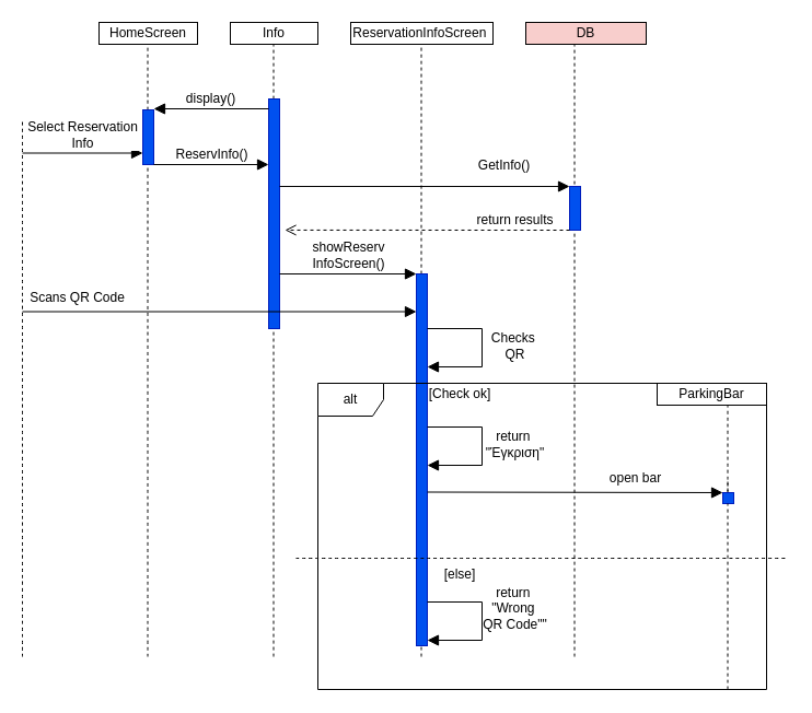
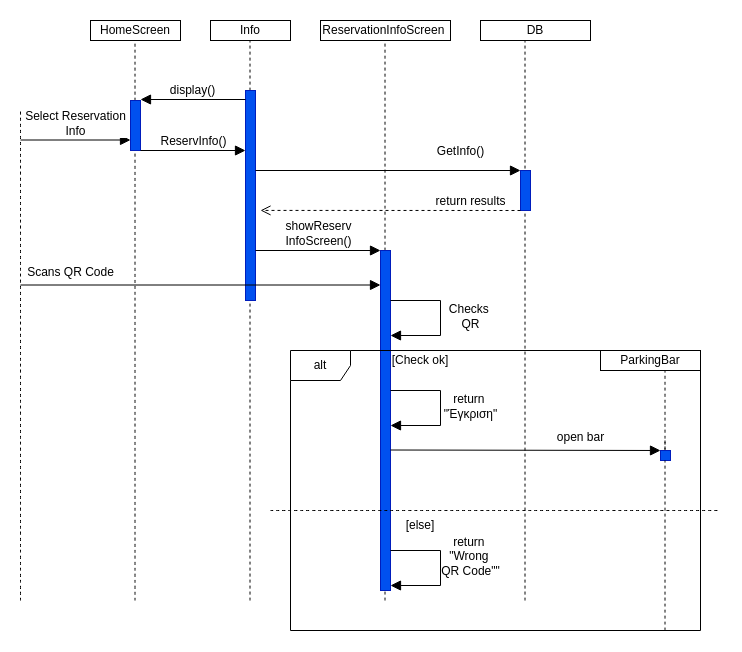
  <mxCell id="0" />
  <mxCell id="1" parent="0" />
- <mxCell id="2" value="DB" style="rounded=0;whiteSpace=wrap;html=1;fillColor=#f8cecc;" parent="1" vertex="1"><mxGeometry x="480" y="20" width="110" height="20" as="geometry" /></mxCell>
+ <mxCell id="2" value="DB" style="rounded=0;whiteSpace=wrap;html=1;" parent="1" vertex="1"><mxGeometry x="480" y="20" width="110" height="20" as="geometry" /></mxCell>
  <mxCell id="3" value="ReservationInfoScreen&amp;nbsp;" style="rounded=0;whiteSpace=wrap;html=1;" parent="1" vertex="1"><mxGeometry x="320" y="20" width="130" height="20" as="geometry" /></mxCell>
  <mxCell id="4" value="Info" style="rounded=0;whiteSpace=wrap;html=1;" parent="1" vertex="1"><mxGeometry x="210" y="20" width="80" height="20" as="geometry" /></mxCell>
  <mxCell id="5" value="HomeScreen" style="rounded=0;whiteSpace=wrap;html=1;" parent="1" vertex="1"><mxGeometry x="90" y="20" width="90" height="20" as="geometry" /></mxCell>
  <mxCell id="6" value="" style="endArrow=none;dashed=1;html=1;rounded=0;fontSize=12;startSize=8;endSize=8;curved=1;" parent="1" edge="1"><mxGeometry width="50" height="50" relative="1" as="geometry"><mxPoint x="524.5" y="600" as="sourcePoint" /><mxPoint x="524.5" y="40" as="targetPoint" /></mxGeometry></mxCell>
  <mxCell id="7" value="" style="endArrow=none;dashed=1;html=1;rounded=0;fontSize=12;startSize=8;endSize=8;curved=1;" parent="1" source="16" edge="1"><mxGeometry width="50" height="50" relative="1" as="geometry"><mxPoint x="384.5" y="600" as="sourcePoint" /><mxPoint x="384.5" y="40" as="targetPoint" /></mxGeometry></mxCell>
  <mxCell id="8" value="" style="endArrow=none;dashed=1;html=1;rounded=0;fontSize=12;startSize=8;endSize=8;curved=1;" parent="1" edge="1"><mxGeometry width="50" height="50" relative="1" as="geometry"><mxPoint x="249.5" y="600" as="sourcePoint" /><mxPoint x="249.5" y="40" as="targetPoint" /></mxGeometry></mxCell>
  <mxCell id="9" value="" style="endArrow=none;dashed=1;html=1;rounded=0;fontSize=12;startSize=8;endSize=8;curved=1;" parent="1" source="12" edge="1"><mxGeometry width="50" height="50" relative="1" as="geometry"><mxPoint x="134.5" y="600" as="sourcePoint" /><mxPoint x="134.5" y="40" as="targetPoint" /></mxGeometry></mxCell>
  <mxCell id="10" value="" style="endArrow=none;dashed=1;html=1;rounded=0;fontSize=12;startSize=8;endSize=8;curved=1;" parent="1" edge="1"><mxGeometry width="50" height="50" relative="1" as="geometry"><mxPoint x="20" y="600" as="sourcePoint" /><mxPoint x="20" y="110" as="targetPoint" /></mxGeometry></mxCell>
  <mxCell id="11" value="" style="endArrow=none;dashed=1;html=1;rounded=0;fontSize=12;startSize=8;endSize=8;curved=1;" parent="1" target="12" edge="1"><mxGeometry width="50" height="50" relative="1" as="geometry"><mxPoint x="134.5" y="600" as="sourcePoint" /><mxPoint x="134.5" y="40" as="targetPoint" /></mxGeometry></mxCell>
  <mxCell id="12" value="" style="html=1;points=[[0,0,0,0,5],[0,1,0,0,-5],[1,0,0,0,5],[1,1,0,0,-5]];perimeter=orthogonalPerimeter;outlineConnect=0;targetShapes=umlLifeline;portConstraint=eastwest;newEdgeStyle={&quot;curved&quot;:0,&quot;rounded&quot;:0};fillColor=#0050ef;fontColor=#ffffff;strokeColor=#001DBC;" parent="1" vertex="1"><mxGeometry x="130" y="100" width="10" height="50" as="geometry" /></mxCell>
  <mxCell id="13" value="" style="html=1;points=[[0,0,0,0,5],[0,1,0,0,-5],[1,0,0,0,5],[1,1,0,0,-5]];perimeter=orthogonalPerimeter;outlineConnect=0;targetShapes=umlLifeline;portConstraint=eastwest;newEdgeStyle={&quot;curved&quot;:0,&quot;rounded&quot;:0};fillColor=#0050ef;fontColor=#ffffff;strokeColor=#001DBC;" parent="1" vertex="1"><mxGeometry x="520" y="170" width="10" height="40" as="geometry" /></mxCell>
  <mxCell id="14" value="" style="html=1;points=[[0,0,0,0,5],[0,1,0,0,-5],[1,0,0,0,5],[1,1,0,0,-5]];perimeter=orthogonalPerimeter;outlineConnect=0;targetShapes=umlLifeline;portConstraint=eastwest;newEdgeStyle={&quot;curved&quot;:0,&quot;rounded&quot;:0};fillColor=#0050ef;fontColor=#ffffff;strokeColor=#001DBC;" parent="1" vertex="1"><mxGeometry x="245" y="90" width="10" height="210" as="geometry" /></mxCell>
  <mxCell id="15" value="" style="endArrow=none;dashed=1;html=1;rounded=0;fontSize=12;startSize=8;endSize=8;curved=1;" parent="1" target="16" edge="1"><mxGeometry width="50" height="50" relative="1" as="geometry"><mxPoint x="384.5" y="600" as="sourcePoint" /><mxPoint x="384.5" y="40" as="targetPoint" /></mxGeometry></mxCell>
  <mxCell id="16" value="" style="html=1;points=[[0,0,0,0,5],[0,1,0,0,-5],[1,0,0,0,5],[1,1,0,0,-5]];perimeter=orthogonalPerimeter;outlineConnect=0;targetShapes=umlLifeline;portConstraint=eastwest;newEdgeStyle={&quot;curved&quot;:0,&quot;rounded&quot;:0};fillColor=#0050ef;fontColor=#ffffff;strokeColor=#001DBC;" parent="1" vertex="1"><mxGeometry x="380" y="250" width="10" height="340" as="geometry" /></mxCell>
  <mxCell id="17" value="Select Reservation&lt;div&gt;Info&lt;/div&gt;" style="html=1;verticalAlign=bottom;endArrow=block;curved=0;rounded=0;fontSize=12;startSize=8;endSize=8;" parent="1" target="12" edge="1"><mxGeometry width="80" relative="1" as="geometry"><mxPoint x="20" y="139.5" as="sourcePoint" /><mxPoint x="100" y="139.5" as="targetPoint" /></mxGeometry></mxCell>
  <mxCell id="18" value="display()" style="html=1;verticalAlign=bottom;endArrow=block;curved=0;rounded=0;fontSize=12;startSize=8;endSize=8;entryX=1;entryY=0;entryDx=0;entryDy=5;entryPerimeter=0;" parent="1" edge="1"><mxGeometry width="80" relative="1" as="geometry"><mxPoint x="245" y="99" as="sourcePoint" /><mxPoint x="140" y="99" as="targetPoint" /></mxGeometry></mxCell>
  <mxCell id="19" value="ReservInfo()" style="html=1;verticalAlign=bottom;endArrow=block;curved=0;rounded=0;fontSize=12;startSize=8;endSize=8;" parent="1" target="14" edge="1"><mxGeometry width="80" relative="1" as="geometry"><mxPoint x="140" y="150" as="sourcePoint" /><mxPoint x="220" y="150" as="targetPoint" /></mxGeometry></mxCell>
  <mxCell id="20" value="GetInfo()" style="html=1;verticalAlign=bottom;endArrow=block;curved=0;rounded=0;fontSize=12;startSize=8;endSize=8;" parent="1" target="13" edge="1"><mxGeometry x="0.547" y="10" width="80" relative="1" as="geometry"><mxPoint x="255" y="170" as="sourcePoint" /><mxPoint x="335" y="170" as="targetPoint" /><mxPoint as="offset" /></mxGeometry></mxCell>
  <mxCell id="21" value="return results" style="html=1;verticalAlign=bottom;endArrow=open;dashed=1;endSize=8;curved=0;rounded=0;fontSize=12;entryX=1.5;entryY=0.571;entryDx=0;entryDy=0;entryPerimeter=0;" parent="1" target="14" edge="1"><mxGeometry x="-0.615" relative="1" as="geometry"><mxPoint x="520" y="210" as="sourcePoint" /><mxPoint x="440" y="210" as="targetPoint" /><mxPoint as="offset" /></mxGeometry></mxCell>
  <mxCell id="22" value="showReserv&lt;div&gt;InfoScreen()&lt;/div&gt;" style="html=1;verticalAlign=bottom;endArrow=block;curved=0;rounded=0;fontSize=12;startSize=8;endSize=8;" parent="1" edge="1"><mxGeometry x="0.008" width="80" relative="1" as="geometry"><mxPoint x="255" y="250" as="sourcePoint" /><mxPoint x="380" y="250" as="targetPoint" /><mxPoint as="offset" /></mxGeometry></mxCell>
  <mxCell id="23" value="Scans QR Code" style="html=1;verticalAlign=bottom;endArrow=block;curved=0;rounded=0;fontSize=12;startSize=8;endSize=8;" parent="1" target="16" edge="1"><mxGeometry x="-0.722" y="5" width="80" relative="1" as="geometry"><mxPoint x="20" y="284.5" as="sourcePoint" /><mxPoint x="100" y="284.5" as="targetPoint" /><mxPoint y="1" as="offset" /></mxGeometry></mxCell>
  <mxCell id="24" value="alt" style="shape=umlFrame;whiteSpace=wrap;html=1;pointerEvents=0;" parent="1" vertex="1"><mxGeometry x="290" y="350" width="410" height="280" as="geometry" /></mxCell>
  <mxCell id="25" value="ParkingBar" style="rounded=0;whiteSpace=wrap;html=1;" parent="1" vertex="1"><mxGeometry x="600" y="350" width="100" height="20" as="geometry" /></mxCell>
  <mxCell id="26" value="" style="endArrow=none;dashed=1;html=1;rounded=0;fontSize=12;startSize=8;endSize=8;curved=1;" parent="1" source="28" edge="1"><mxGeometry width="50" height="50" relative="1" as="geometry"><mxPoint x="664.5" y="440" as="sourcePoint" /><mxPoint x="664.5" y="370" as="targetPoint" /></mxGeometry></mxCell>
  <mxCell id="27" value="" style="endArrow=none;dashed=1;html=1;rounded=0;fontSize=12;startSize=8;endSize=8;curved=1;" parent="1" target="28" edge="1"><mxGeometry width="50" height="50" relative="1" as="geometry"><mxPoint x="664.5" y="440" as="sourcePoint" /><mxPoint x="664.5" y="370" as="targetPoint" /></mxGeometry></mxCell>
  <mxCell id="28" value="" style="html=1;points=[[0,0,0,0,5],[0,1,0,0,-5],[1,0,0,0,5],[1,1,0,0,-5]];perimeter=orthogonalPerimeter;outlineConnect=0;targetShapes=umlLifeline;portConstraint=eastwest;newEdgeStyle={&quot;curved&quot;:0,&quot;rounded&quot;:0};fillColor=#0050ef;fontColor=#ffffff;strokeColor=#001DBC;" parent="1" vertex="1"><mxGeometry x="660" y="450" width="10" height="10" as="geometry" /></mxCell>
  <mxCell id="29" value="" style="endArrow=none;dashed=1;html=1;rounded=0;fontSize=12;startSize=8;endSize=8;curved=1;" parent="1" target="28" edge="1"><mxGeometry width="50" height="50" relative="1" as="geometry"><mxPoint x="664.5" y="630" as="sourcePoint" /><mxPoint x="664.5" y="470" as="targetPoint" /></mxGeometry></mxCell>
  <mxCell id="30" value="Checks&amp;nbsp;&lt;div&gt;QR&lt;/div&gt;" style="html=1;verticalAlign=bottom;endArrow=block;curved=0;rounded=0;fontSize=12;startSize=8;endSize=8;" parent="1" target="16" edge="1"><mxGeometry x="0.231" y="30" width="80" relative="1" as="geometry"><mxPoint x="390" y="300" as="sourcePoint" /><mxPoint x="395" y="335" as="targetPoint" /><Array as="points"><mxPoint x="440" y="300" /><mxPoint x="440" y="335" /></Array><mxPoint as="offset" /></mxGeometry></mxCell>
  <mxCell id="31" value="open bar" style="html=1;verticalAlign=bottom;endArrow=block;curved=0;rounded=0;fontSize=12;startSize=8;endSize=8;" parent="1" target="28" edge="1"><mxGeometry x="0.407" y="5" width="80" relative="1" as="geometry"><mxPoint x="390" y="449.5" as="sourcePoint" /><mxPoint x="470" y="449.5" as="targetPoint" /><mxPoint y="1" as="offset" /></mxGeometry></mxCell>
  <mxCell id="32" value="return&amp;nbsp;&lt;div&gt;&quot;Έγκριση&quot;&lt;/div&gt;" style="html=1;verticalAlign=bottom;endArrow=block;curved=0;rounded=0;fontSize=12;startSize=8;endSize=8;" parent="1" edge="1"><mxGeometry x="0.23" y="30" width="80" relative="1" as="geometry"><mxPoint x="390" y="390" as="sourcePoint" /><mxPoint x="390" y="425" as="targetPoint" /><Array as="points"><mxPoint x="440" y="390" /><mxPoint x="440" y="425" /></Array><mxPoint as="offset" /></mxGeometry></mxCell>
  <mxCell id="33" value="[Check ok]" style="text;html=1;align=center;verticalAlign=middle;whiteSpace=wrap;rounded=0;" parent="1" vertex="1"><mxGeometry x="390" y="345" width="60" height="30" as="geometry" /></mxCell>
  <mxCell id="34" value="" style="endArrow=none;dashed=1;html=1;rounded=0;fontSize=12;startSize=8;endSize=8;curved=1;" parent="1" edge="1"><mxGeometry width="50" height="50" relative="1" as="geometry"><mxPoint x="270" y="510" as="sourcePoint" /><mxPoint x="720" y="510" as="targetPoint" /></mxGeometry></mxCell>
  <mxCell id="35" value="[else]" style="text;html=1;align=center;verticalAlign=middle;whiteSpace=wrap;rounded=0;" parent="1" vertex="1"><mxGeometry x="390" y="510" width="60" height="30" as="geometry" /></mxCell>
  <mxCell id="36" value="return&amp;nbsp;&lt;div&gt;&quot;Wrong&amp;nbsp;&lt;/div&gt;&lt;div&gt;QR Code&quot;&quot;&lt;/div&gt;" style="html=1;verticalAlign=bottom;endArrow=block;curved=0;rounded=0;fontSize=12;startSize=8;endSize=8;" parent="1" edge="1"><mxGeometry x="0.185" y="30" width="80" relative="1" as="geometry"><mxPoint x="390" y="550" as="sourcePoint" /><mxPoint x="390" y="585" as="targetPoint" /><Array as="points"><mxPoint x="440" y="550" /><mxPoint x="440" y="585" /></Array><mxPoint as="offset" /></mxGeometry></mxCell>
